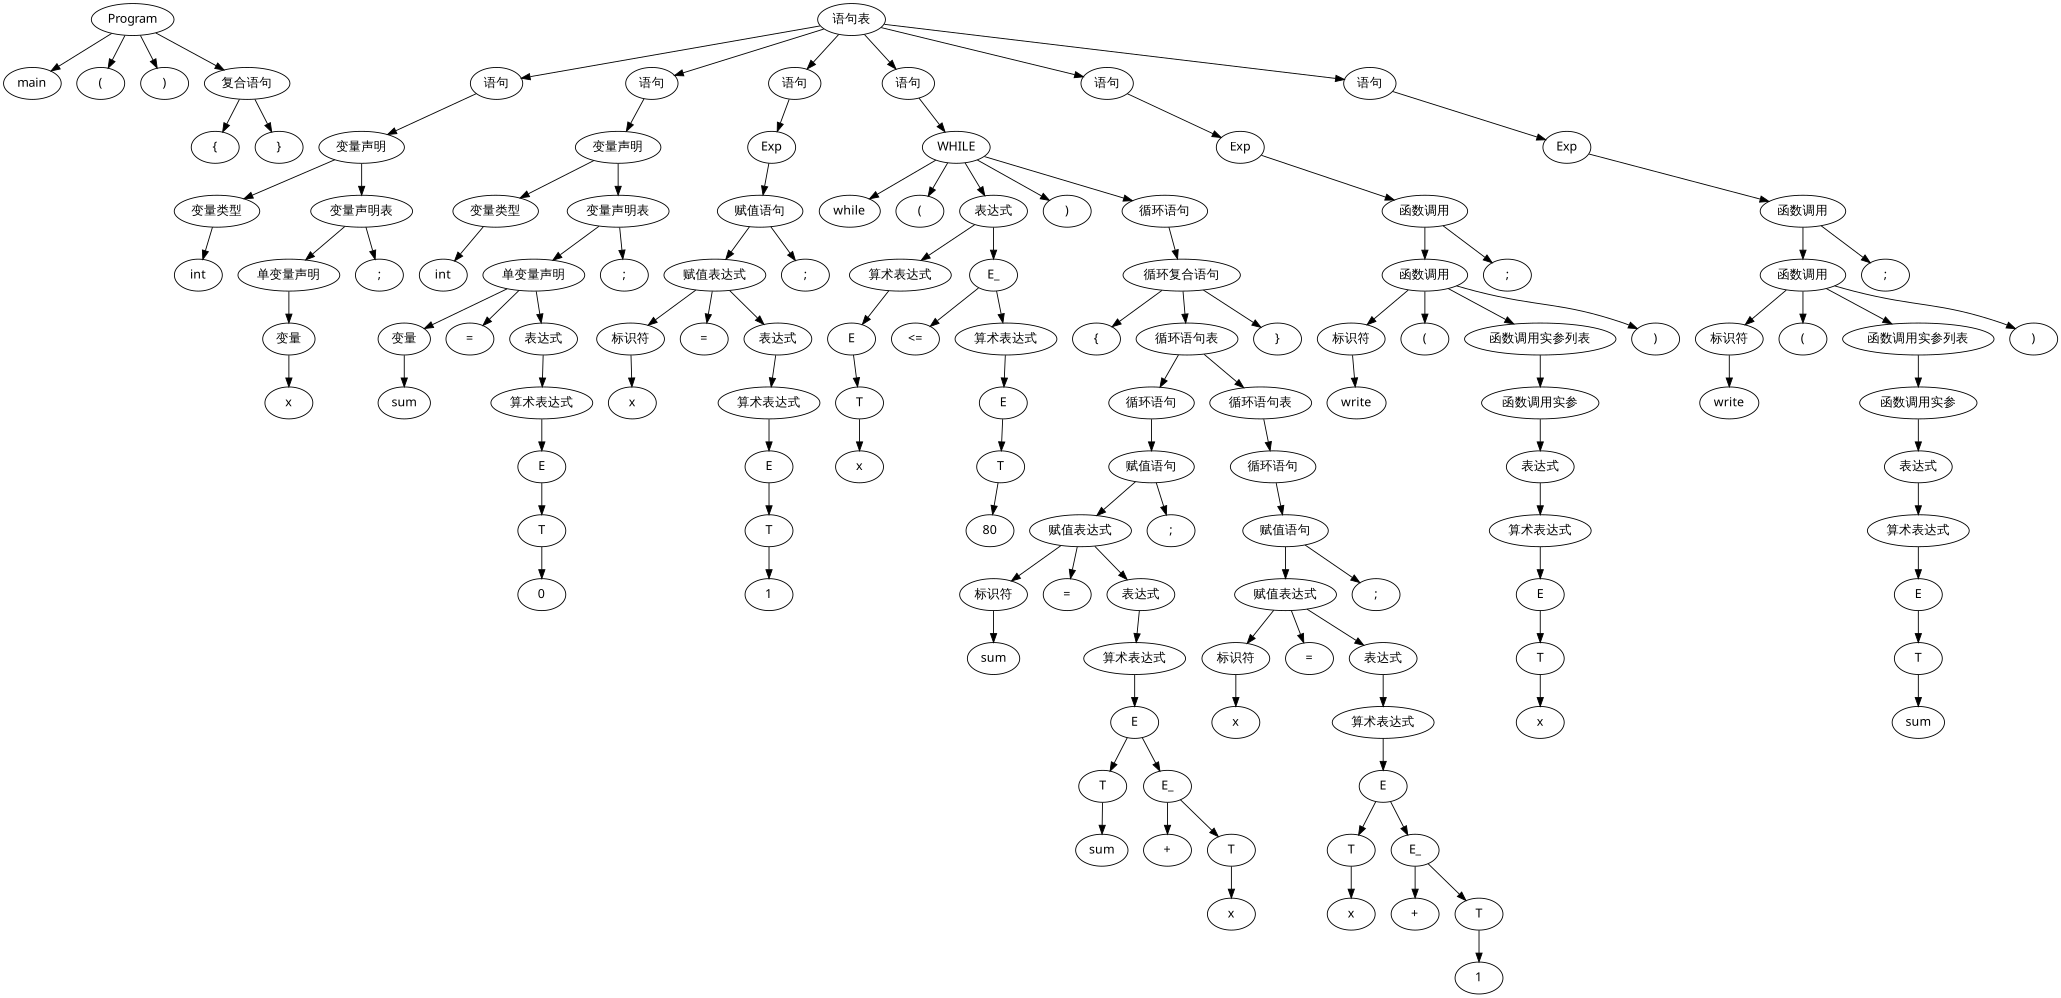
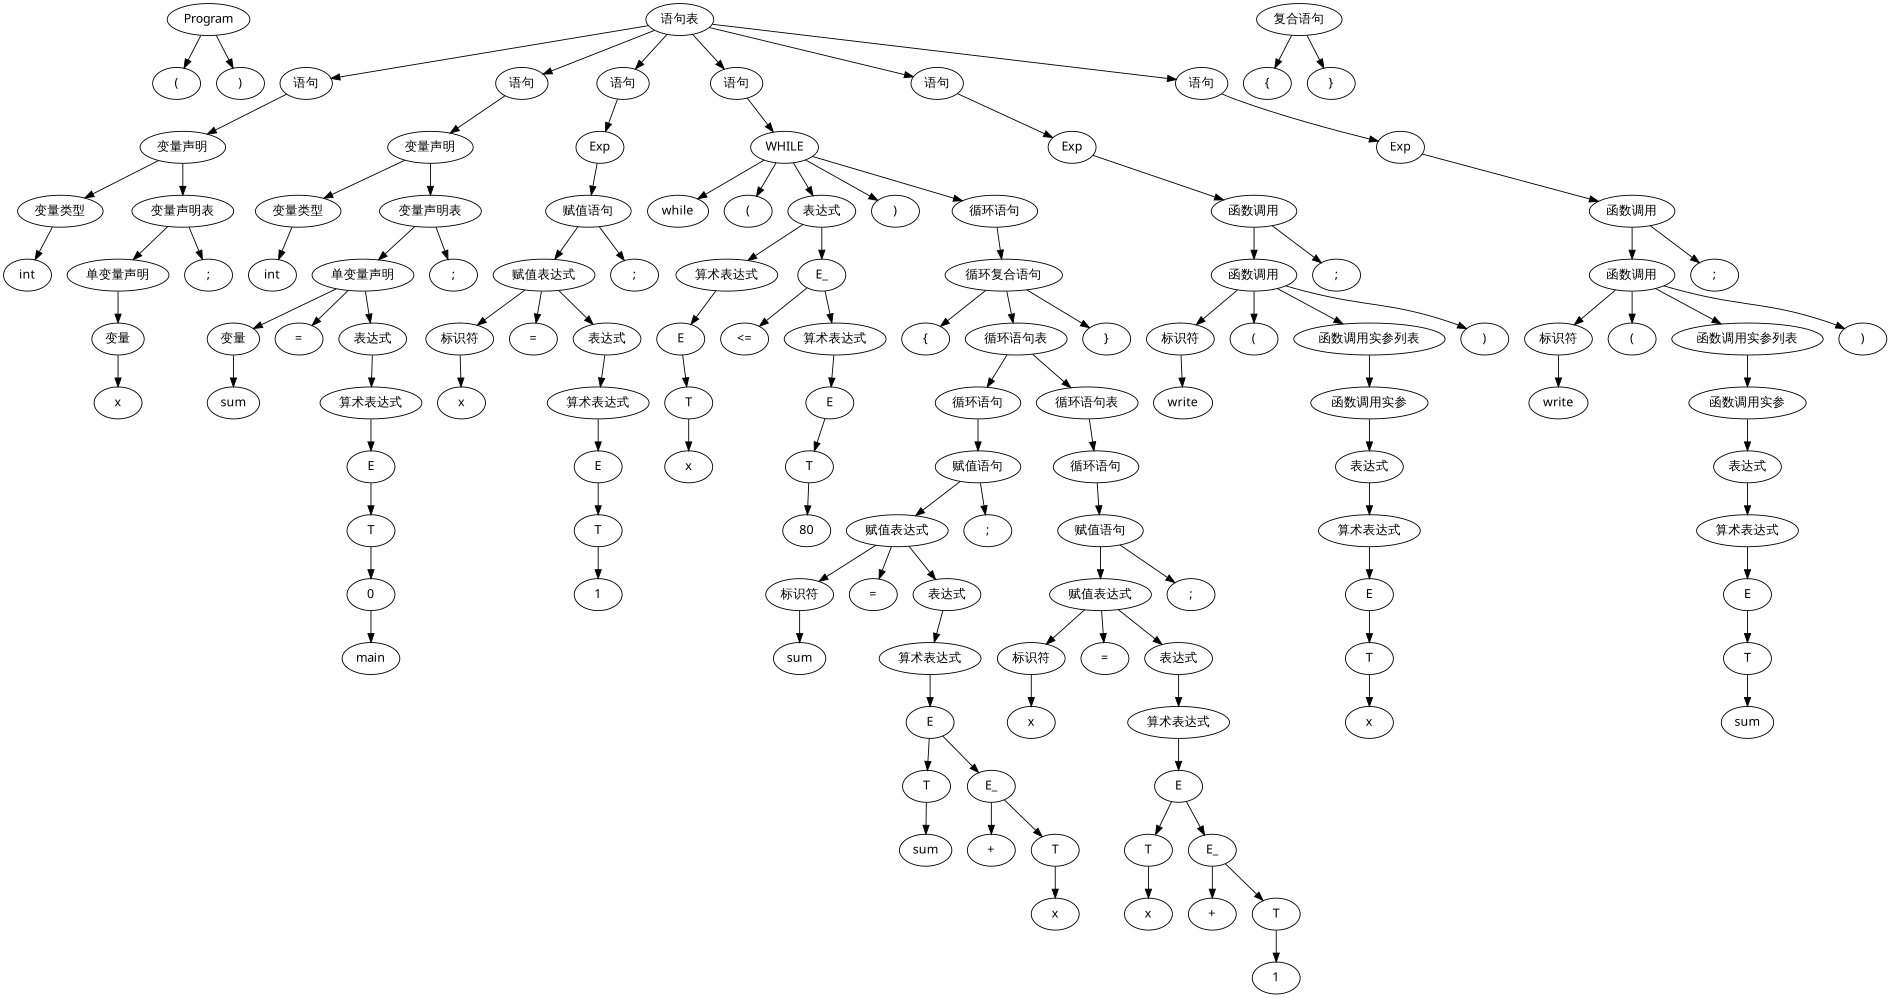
  digraph {
    fontname="Noto Sans"
    node [fontname="Noto Sans"]
    edge [fontname="Noto Sans"]
    n1 [label=Program]
    n2 [label=main]
    n3 [label="("]
    n4 [label=")"]
    n5 [label="复合语句"]
    n6 [label="{"]
    n7 [label="}"]
    n8 [label="语句表"]
    n9 [label="语句"]
    n10 [label="语句"]
    n11 [label="语句"]
    n12 [label="语句"]
    n13 [label="语句"]
    n14 [label="语句"]
    n15 [label="变量声明"]
    n16 [label="变量声明"]
    n17 [label=Exp]
    n18 [label=WHILE]
    n19 [label=Exp]
    n20 [label=Exp]
    n21 [label="变量类型"]
    n22 [label="变量声明表"]
    n23 [label=int]
    n24 [label="单变量声明"]
    n25 [label=";"]
    n26 [label="变量"]
    n27 [label=x]
    n28 [label="变量类型"]
    n29 [label="变量声明表"]
    n30 [label=int]
    n31 [label="单变量声明"]
    n32 [label=";"]
    n33 [label="变量"]
    n34 [label="="]
    n35 [label="表达式"]
    n36 [label=sum]
    n37 [label="算术表达式"]
    n38 [label=E]
    n39 [label=T]
    n40 [label=0]
    n41 [label="赋值语句"]
    n42 [label="赋值表达式"]
    n43 [label=";"]
    n44 [label="标识符"]
    n45 [label="="]
    n46 [label="表达式"]
    n47 [label=x]
    n48 [label="算术表达式"]
    n49 [label=E]
    n50 [label=T]
    n51 [label=1]
    n52 [label=while]
    n53 [label="("]
    n54 [label="表达式"]
    n55 [label=")"]
    n56 [label="循环语句"]
    n57 [label="算术表达式"]
    n58 [label=E_]
    n59 [label="循环复合语句"]
    n60 [label=E]
    n61 [label="<="]
    n62 [label="算术表达式"]
    n63 [label=T]
    n64 [label=x]
    n65 [label=E]
    n66 [label=T]
    n67 [label=80]
    n68 [label="{"]
    n69 [label="循环语句表"]
    n70 [label="}"]
    n71 [label="循环语句"]
    n72 [label="循环语句表"]
    n73 [label="赋值语句"]
    n74 [label="循环语句"]
    n75 [label="赋值表达式"]
    n76 [label=";"]
    n77 [label="标识符"]
    n78 [label="="]
    n79 [label="表达式"]
    n80 [label=sum]
    n81 [label="算术表达式"]
    n82 [label=E]
    n83 [label=T]
    n84 [label=E_]
    n85 [label=sum]
    n86 [label="+"]
    n87 [label=T]
    n88 [label=x]
    n89 [label="赋值语句"]
    n90 [label="赋值表达式"]
    n91 [label=";"]
    n92 [label="标识符"]
    n93 [label="="]
    n94 [label="表达式"]
    n95 [label=x]
    n96 [label="算术表达式"]
    n97 [label=E]
    n98 [label=T]
    n99 [label=E_]
    n100 [label=x]
    n101 [label="+"]
    n102 [label=T]
    n103 [label=1]
    n104 [label="函数调用"]
    n105 [label="函数调用"]
    n106 [label=";"]
    n107 [label="标识符"]
    n108 [label="("]
    n109 [label="函数调用实参列表"]
    n110 [label=")"]
    n111 [label=write]
    n112 [label="函数调用实参"]
    n113 [label="表达式"]
    n114 [label="算术表达式"]
    n115 [label=E]
    n116 [label=T]
    n117 [label=x]
    n118 [label="函数调用"]
    n119 [label="函数调用"]
    n120 [label=";"]
    n121 [label="标识符"]
    n122 [label="("]
    n123 [label="函数调用实参列表"]
    n124 [label=")"]
    n125 [label=write]
    n126 [label="函数调用实参"]
    n127 [label="表达式"]
    n128 [label="算术表达式"]
    n129 [label=E]
    n130 [label=T]
    n131 [label=sum]
-   n1 -> n2
+   n40 -> n2
    n1 -> n3
    n1 -> n4
-   n1 -> n5
    n5 -> n6
    n5 -> n7
    n8 -> n9
    n8 -> n10
    n8 -> n11
    n8 -> n12
    n8 -> n13
    n8 -> n14
    n9 -> n15
    n10 -> n16
    n11 -> n17
    n12 -> n18
    n13 -> n19
    n14 -> n20
    n15 -> n21
    n15 -> n22
    n16 -> n28
    n16 -> n29
    n17 -> n41
    n18 -> n52
    n18 -> n53
    n18 -> n54
    n18 -> n55
    n18 -> n56
    n19 -> n104
    n20 -> n118
    n21 -> n23
    n22 -> n24
    n22 -> n25
    n24 -> n26
    n26 -> n27
    n28 -> n30
    n29 -> n31
    n29 -> n32
    n31 -> n33
    n31 -> n34
    n31 -> n35
    n33 -> n36
    n35 -> n37
    n37 -> n38
    n38 -> n39
    n39 -> n40
    n41 -> n42
    n41 -> n43
    n42 -> n44
    n42 -> n45
    n42 -> n46
    n44 -> n47
    n46 -> n48
    n48 -> n49
    n49 -> n50
    n50 -> n51
    n54 -> n57
    n54 -> n58
    n56 -> n59
    n57 -> n60
    n58 -> n61
    n58 -> n62
    n59 -> n68
    n59 -> n69
    n59 -> n70
    n60 -> n63
    n62 -> n65
    n63 -> n64
    n65 -> n66
    n66 -> n67
    n69 -> n71
    n69 -> n72
    n71 -> n73
    n72 -> n74
    n73 -> n75
    n73 -> n76
    n74 -> n89
    n75 -> n77
    n75 -> n78
    n75 -> n79
    n77 -> n80
    n79 -> n81
    n81 -> n82
    n82 -> n83
    n82 -> n84
    n83 -> n85
    n84 -> n86
    n84 -> n87
    n87 -> n88
    n89 -> n90
    n89 -> n91
    n90 -> n92
    n90 -> n93
    n90 -> n94
    n92 -> n95
    n94 -> n96
    n96 -> n97
    n97 -> n98
    n97 -> n99
    n98 -> n100
    n99 -> n101
    n99 -> n102
    n102 -> n103
    n104 -> n105
    n104 -> n106
    n105 -> n107
    n105 -> n108
    n105 -> n109
    n105 -> n110
    n107 -> n111
    n109 -> n112
    n112 -> n113
    n113 -> n114
    n114 -> n115
    n115 -> n116
    n116 -> n117
    n118 -> n119
    n118 -> n120
    n119 -> n121
    n119 -> n122
    n119 -> n123
    n119 -> n124
    n121 -> n125
    n123 -> n126
    n126 -> n127
    n127 -> n128
    n128 -> n129
    n129 -> n130
    n130 -> n131
  }
